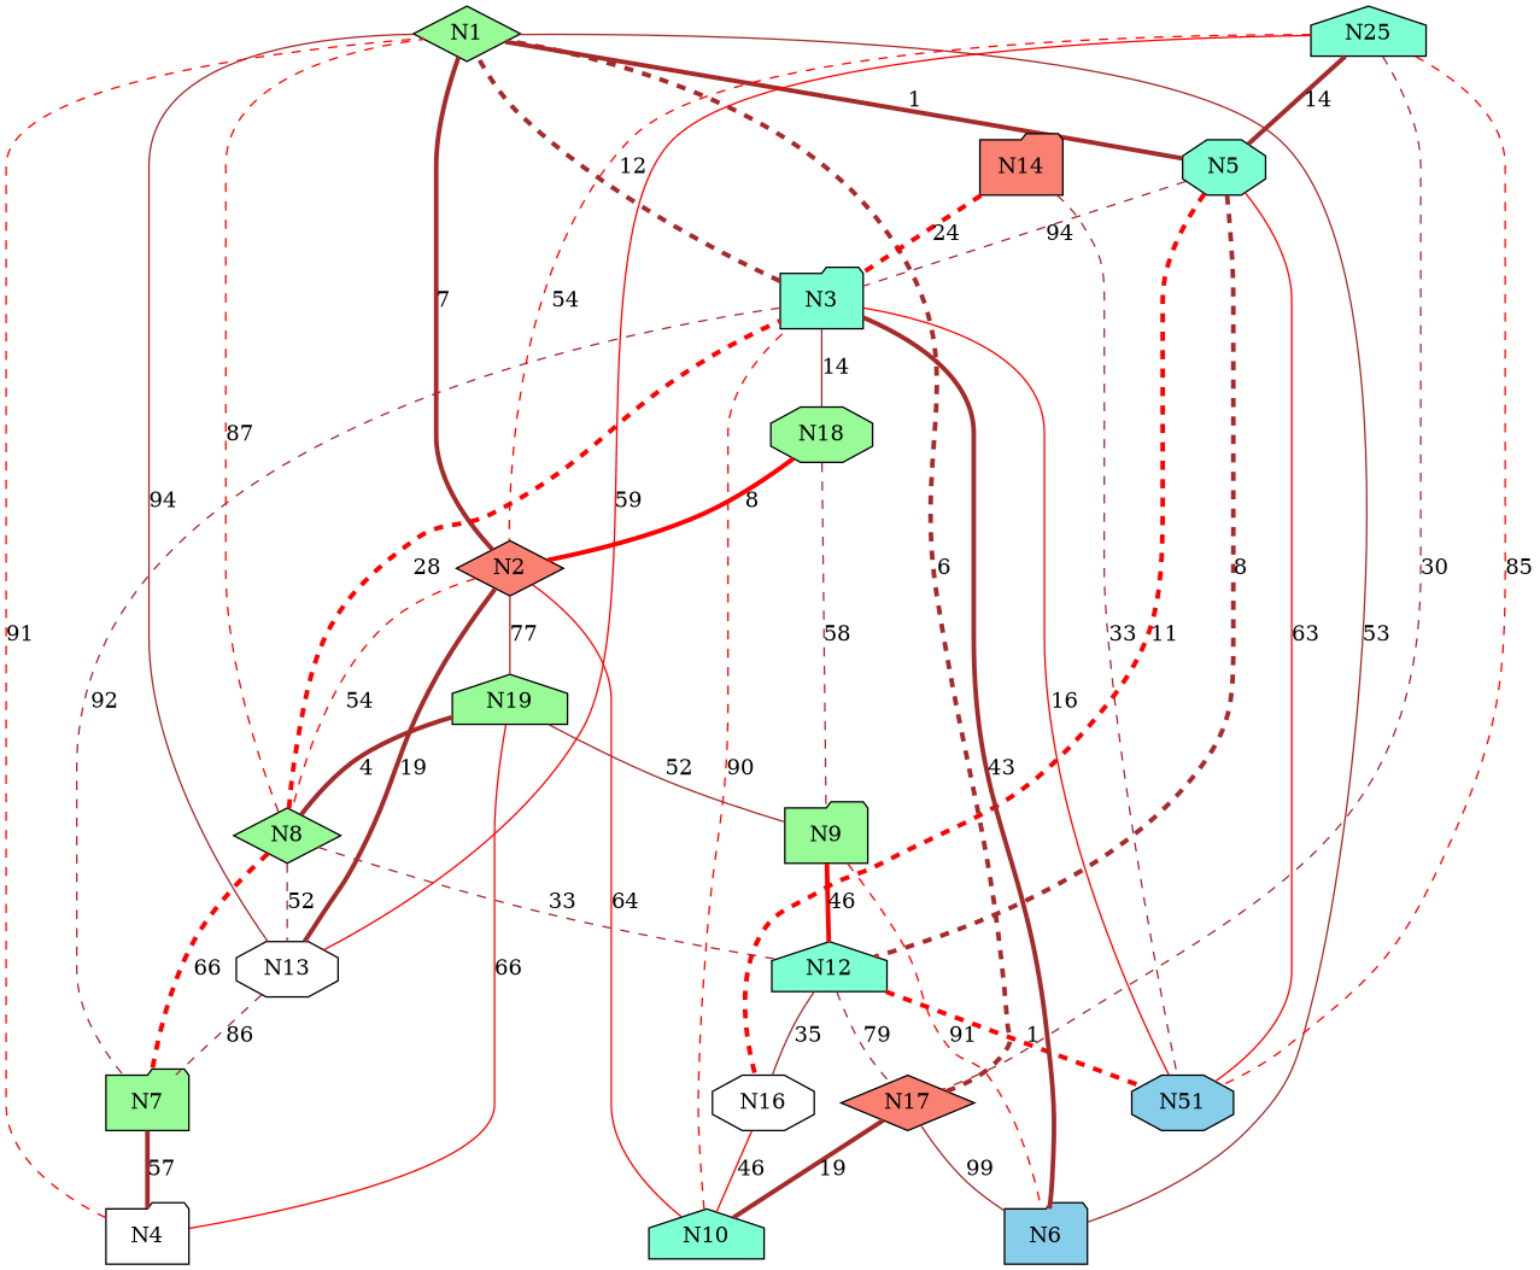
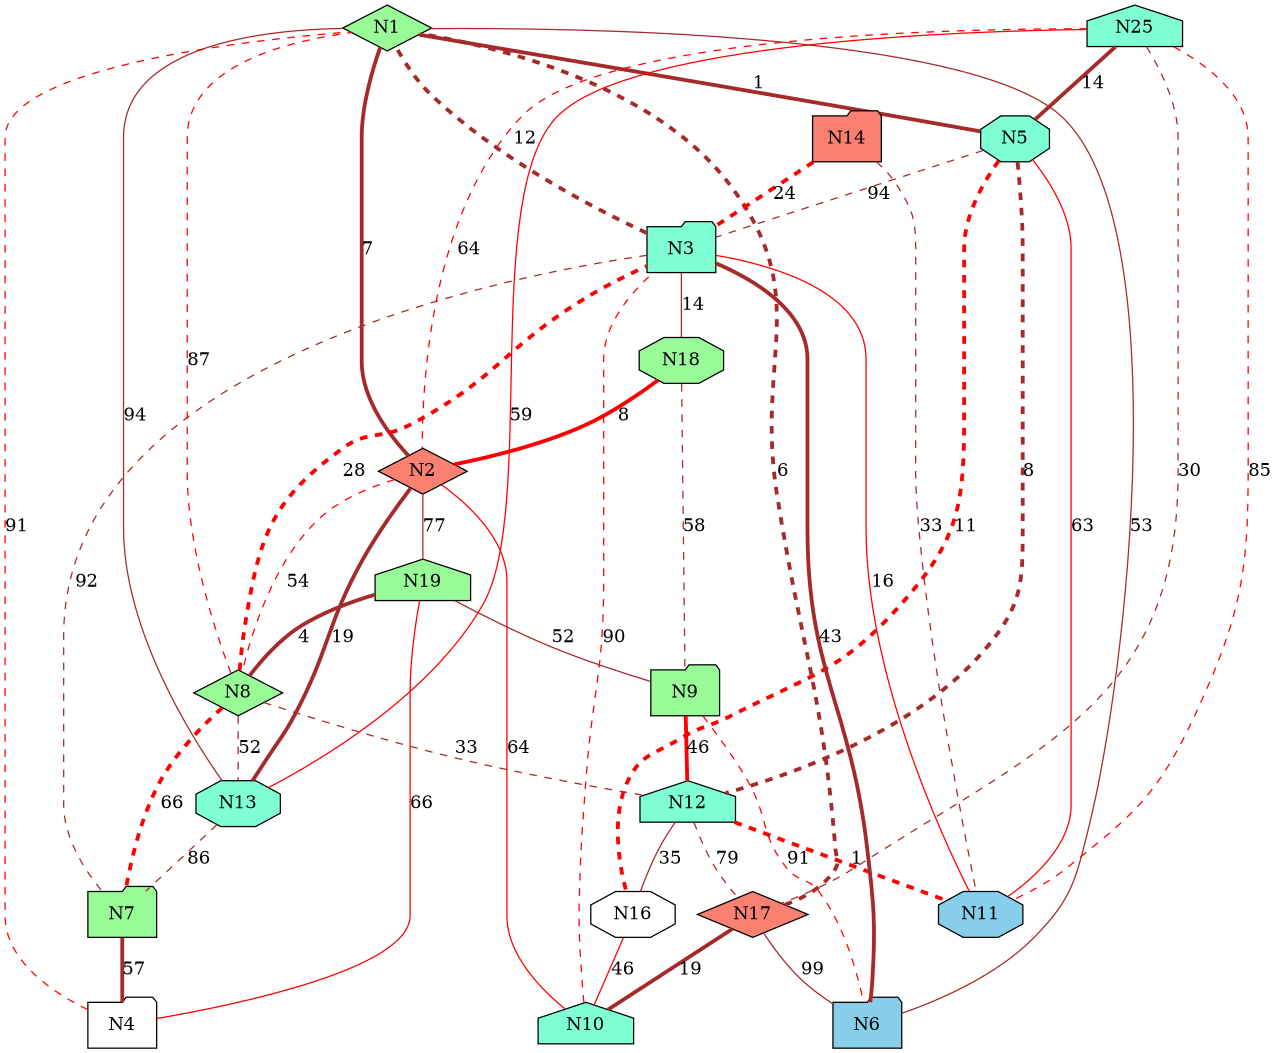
  graph {
    rankdir=TB
    node [fillcolor=palegreen shape=folder style=filled]
    edge [color=brown style=dashed]
    N1 [shape=diamond]
    N5 [fillcolor=aquamarine shape=octagon]
-   N13 [fillcolor=white shape=octagon]
+   N13 [fillcolor=aquamarine shape=octagon]
    N3 [fillcolor=aquamarine]
    N12 [fillcolor=aquamarine shape=house]
    N16 [fillcolor=white shape=octagon]
    N2 [fillcolor=salmon shape=diamond]
    N7
    N8 [shape=diamond]
    N10 [fillcolor=aquamarine shape=house]
    N19 [shape=house]
    N9
-   N11 [fillcolor=skyblue shape=octagon label=N51]
+   N11 [fillcolor=skyblue shape=octagon]
    N18 [shape=octagon]
    N4 [fillcolor=white]
    N17 [fillcolor=salmon shape=diamond]
    N6 [fillcolor=skyblue]
    N14 [fillcolor=salmon]
    n19 [fillcolor=aquamarine label=N25 shape=house]
    N1 -- N5 [label=1 penwidth=3.0 style=solid]
    N1 -- N13 [label=94 style=solid]
    N5 -- N3 [label=94]
    N5 -- N12 [label=8 penwidth=3.0]
    N5 -- N16 [color=red label=11 penwidth=3.0]
    N13 -- N2 [label=19 penwidth=3.0 style=solid]
    N13 -- N7 [label=86]
    N3 -- N1 [label=12 penwidth=3.0]
    N3 -- N7 [label=92]
    N3 -- N11 [color=red label=16 style=solid]
    N3 -- N18 [label=14 style=solid]
    N12 -- N16 [label=35 style=solid]
    N12 -- N11 [color=red label=1 penwidth=3.0]
    N12 -- N17 [label=79]
    N16 -- N10 [color=red label=46 style=solid]
    N2 -- N1 [label=7 penwidth=3.0 style=solid]
    N2 -- N8 [color=red label=54]
    N2 -- N10 [color=red label=64 style=solid]
    N2 -- N19 [label=77 style=solid]
    N7 -- N4 [label=57 penwidth=3.0 style=solid]
    N8 -- N1 [color=red label=87]
    N8 -- N13 [label=52]
    N8 -- N3 [color=red label=28 penwidth=3.0]
    N8 -- N12 [label=33]
    N8 -- N7 [color=red label=66 penwidth=3.0]
    N10 -- N3 [color=red label=90]
    N19 -- N8 [label=4 penwidth=3.0 style=solid]
    N19 -- N9 [label=52 style=solid]
    N9 -- N12 [color=red label=46 penwidth=3.0 style=solid]
    N9 -- N6 [color=red label=91]
    N11 -- N5 [color=red label=63 style=solid]
    N18 -- N2 [color=red label=8 penwidth=3.0 style=solid]
    N18 -- N9 [label=58]
    N4 -- N1 [color=red label=91]
    N4 -- N19 [color=red label=66 style=solid]
    N17 -- N1 [label=6 penwidth=3.0]
    N17 -- N10 [label=19 penwidth=3.0 style=solid]
    N17 -- N6 [label=99 style=solid]
    N6 -- N1 [label=53 style=solid]
    N6 -- N3 [label=43 penwidth=3.0 style=solid]
    N14 -- N3 [color=red label=24 penwidth=3.0]
    N14 -- N11 [label=33]
    n19 -- N5 [label=14 penwidth=3.0 style=solid]
    n19 -- N13 [color=red label=59 style=solid]
-   n19 -- N2 [color=red label=54]
+   n19 -- N2 [color=red label=64]
    n19 -- N11 [color=red label=85]
    n19 -- N17 [label=30]
  }
